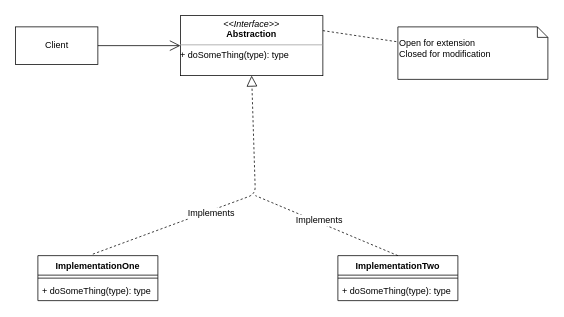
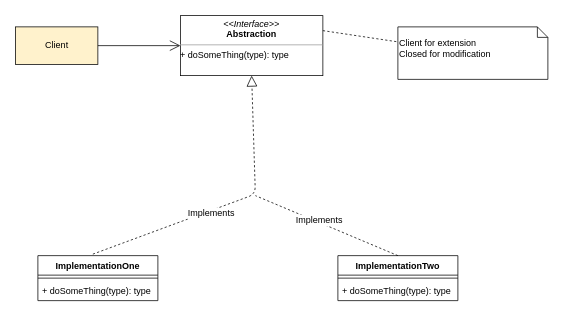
  <mxCell id="0" />
  <mxCell id="1" parent="0" />
- <mxCell id="2" value="Client" style="html=1;" vertex="1" parent="1"><mxGeometry x="20" y="35" width="110" height="50" as="geometry" /></mxCell>
+ <mxCell id="2" value="Client" style="html=1;fillColor=#fff2cc;" vertex="1" parent="1"><mxGeometry x="20" y="35" width="110" height="50" as="geometry" /></mxCell>
  <mxCell id="3" value="&lt;p style=&quot;margin: 0px ; margin-top: 4px ; text-align: center&quot;&gt;&lt;i&gt;&amp;lt;&amp;lt;Interface&amp;gt;&amp;gt;&lt;/i&gt;&lt;br&gt;&lt;b&gt;Abstraction&lt;/b&gt;&lt;/p&gt;&lt;hr size=&quot;1&quot;&gt;&lt;p style=&quot;margin: 0px ; margin-left: 4px&quot;&gt;&lt;/p&gt;+ doSomeThing(type): type" style="verticalAlign=top;align=left;overflow=fill;fontSize=12;fontFamily=Helvetica;html=1;" vertex="1" parent="1"><mxGeometry x="240" y="20" width="190" height="80" as="geometry" /></mxCell>
  <mxCell id="4" value="ImplementationTwo" style="swimlane;fontStyle=1;align=center;verticalAlign=top;childLayout=stackLayout;horizontal=1;startSize=26;horizontalStack=0;resizeParent=1;resizeParentMax=0;resizeLast=0;collapsible=1;marginBottom=0;" vertex="1" parent="1"><mxGeometry x="450" y="340" width="160" height="60" as="geometry" /></mxCell>
  <mxCell id="5" value="" style="line;strokeWidth=1;fillColor=none;align=left;verticalAlign=middle;spacingTop=-1;spacingLeft=3;spacingRight=3;rotatable=0;labelPosition=right;points=[];portConstraint=eastwest;" vertex="1" parent="4"><mxGeometry y="26" width="160" height="8" as="geometry" /></mxCell>
  <mxCell id="6" value="+ doSomeThing(type): type" style="text;strokeColor=none;fillColor=none;align=left;verticalAlign=top;spacingLeft=4;spacingRight=4;overflow=hidden;rotatable=0;points=[[0,0.5],[1,0.5]];portConstraint=eastwest;" vertex="1" parent="4"><mxGeometry y="34" width="160" height="26" as="geometry" /></mxCell>
  <mxCell id="7" value="ImplementationOne" style="swimlane;fontStyle=1;align=center;verticalAlign=top;childLayout=stackLayout;horizontal=1;startSize=26;horizontalStack=0;resizeParent=1;resizeParentMax=0;resizeLast=0;collapsible=1;marginBottom=0;" vertex="1" parent="1"><mxGeometry x="50" y="340" width="160" height="60" as="geometry" /></mxCell>
  <mxCell id="8" value="" style="line;strokeWidth=1;fillColor=none;align=left;verticalAlign=middle;spacingTop=-1;spacingLeft=3;spacingRight=3;rotatable=0;labelPosition=right;points=[];portConstraint=eastwest;" vertex="1" parent="7"><mxGeometry y="26" width="160" height="8" as="geometry" /></mxCell>
  <mxCell id="9" value="+ doSomeThing(type): type" style="text;strokeColor=none;fillColor=none;align=left;verticalAlign=top;spacingLeft=4;spacingRight=4;overflow=hidden;rotatable=0;points=[[0,0.5],[1,0.5]];portConstraint=eastwest;" vertex="1" parent="7"><mxGeometry y="34" width="160" height="26" as="geometry" /></mxCell>
  <mxCell id="10" value="" style="endArrow=open;endFill=1;endSize=12;html=1;exitX=1;exitY=0.5;exitDx=0;exitDy=0;entryX=0;entryY=0.5;entryDx=0;entryDy=0;" edge="1" parent="1" source="2" target="3"><mxGeometry width="160" relative="1" as="geometry"><mxPoint x="240" y="230" as="sourcePoint" /><mxPoint x="400" y="230" as="targetPoint" /></mxGeometry></mxCell>
  <mxCell id="11" value="" style="endArrow=block;dashed=1;endFill=0;endSize=12;html=1;exitX=0.458;exitY=-0.033;exitDx=0;exitDy=0;exitPerimeter=0;entryX=0.5;entryY=1;entryDx=0;entryDy=0;" edge="1" parent="1" source="7" target="3"><mxGeometry width="160" relative="1" as="geometry"><mxPoint x="240" y="230" as="sourcePoint" /><mxPoint x="400" y="230" as="targetPoint" /><Array as="points"><mxPoint x="340" y="258" /></Array></mxGeometry></mxCell>
  <mxCell id="12" value="Implements" style="text;html=1;align=center;verticalAlign=middle;resizable=0;points=[];labelBackgroundColor=#ffffff;" vertex="1" connectable="0" parent="11"><mxGeometry x="-0.148" y="-3" relative="1" as="geometry"><mxPoint as="offset" /></mxGeometry></mxCell>
  <mxCell id="13" value="" style="endArrow=none;dashed=1;html=1;exitX=0.5;exitY=0;exitDx=0;exitDy=0;" edge="1" parent="1" source="4"><mxGeometry width="50" height="50" relative="1" as="geometry"><mxPoint x="300" y="250" as="sourcePoint" /><mxPoint x="340" y="260" as="targetPoint" /></mxGeometry></mxCell>
  <mxCell id="14" value="Implements" style="text;html=1;align=center;verticalAlign=middle;resizable=0;points=[];labelBackgroundColor=#ffffff;" vertex="1" connectable="0" parent="13"><mxGeometry x="0.122" y="-3" relative="1" as="geometry"><mxPoint as="offset" /></mxGeometry></mxCell>
  <mxCell id="15" value="" style="endArrow=none;dashed=1;html=1;exitX=1;exitY=0.25;exitDx=0;exitDy=0;" edge="1" parent="1" source="3" target="16"><mxGeometry width="50" height="50" relative="1" as="geometry"><mxPoint x="300" y="250" as="sourcePoint" /><mxPoint x="500" y="55" as="targetPoint" /></mxGeometry></mxCell>
- <mxCell id="16" value="&lt;br&gt;Open for extension&lt;br&gt;Closed for modification" style="shape=note;whiteSpace=wrap;html=1;size=14;verticalAlign=top;align=left;spacingTop=-6;" vertex="1" parent="1"><mxGeometry x="530" y="35" width="200" height="70" as="geometry" /></mxCell>
+ <mxCell id="16" value="&lt;br&gt;Client for extension&lt;br&gt;Closed for modification" style="shape=note;whiteSpace=wrap;html=1;size=14;verticalAlign=top;align=left;spacingTop=-6;" vertex="1" parent="1"><mxGeometry x="530" y="35" width="200" height="70" as="geometry" /></mxCell>
